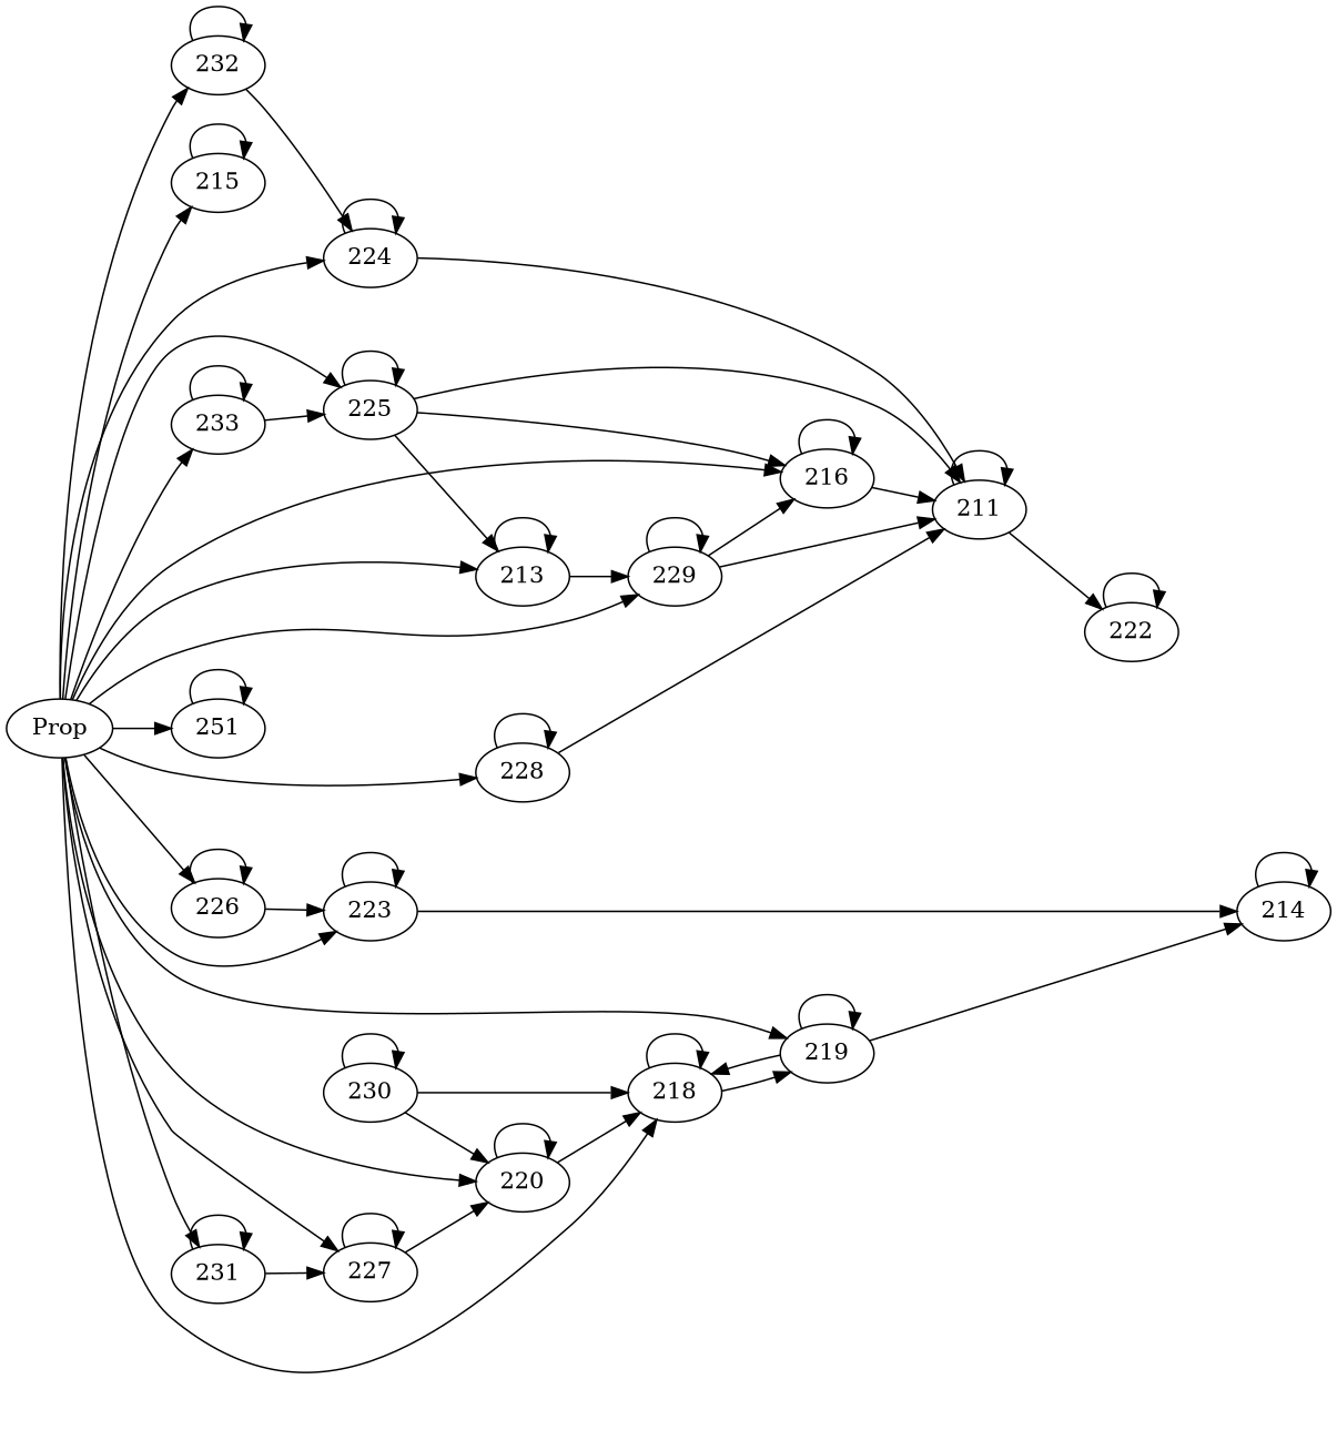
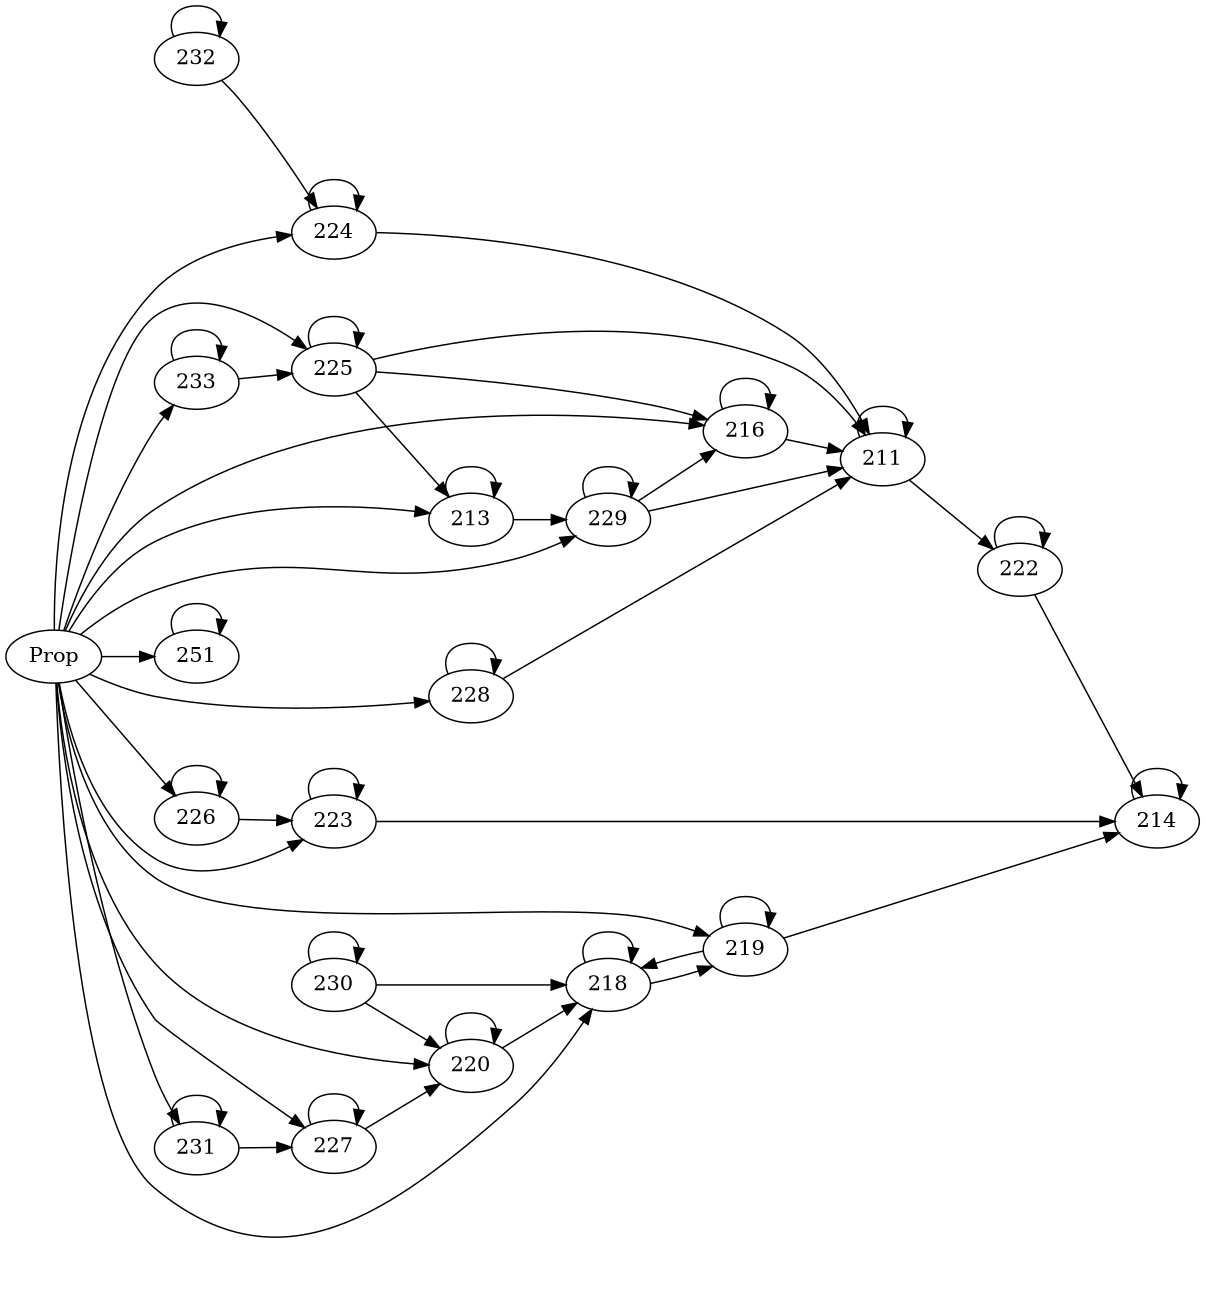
  digraph {
    rankdir=LR
    Prop
    232
-   215
    228
    229
    227
    213
    224
    226
    n10 [label=251]
    223
    233
    220
    225
    216
    218
    231
    219
    n19 [label=211]
    214
    230
    222
-   Prop -> 232
-   Prop -> 215
    Prop -> 228
    Prop -> 229
    Prop -> 227
    Prop -> 213
    Prop -> 224
    Prop -> 226
    Prop -> n10
    Prop -> 223
    Prop -> 233
    Prop -> 220
    Prop -> 225
    Prop -> 216
    Prop -> 218
    Prop -> 231
    Prop -> 219
    232 -> 232
    232 -> 224
-   215 -> 215
    228 -> 228
    228 -> n19
    229 -> 229
    229 -> 216
    229 -> n19
    227 -> 227
    227 -> 220
    213 -> 229
    213 -> 213
    224 -> 224
    224 -> n19
    226 -> 226
    226 -> 223
    n10 -> n10
    223 -> 223
    223 -> 214
    233 -> 233
    233 -> 225
    220 -> 220
    220 -> 218
    225 -> 213
    225 -> 225
    225 -> 216
    225 -> n19
    216 -> 216
    216 -> n19
    218 -> 218
    218 -> 219
    231 -> 227
    231 -> 231
    219 -> 218
    219 -> 219
    219 -> 214
    n19 -> n19
    n19 -> 222
    214 -> 214
    230 -> 220
    230 -> 218
    230 -> 230
+   222 -> 214
    222 -> 222
  }
